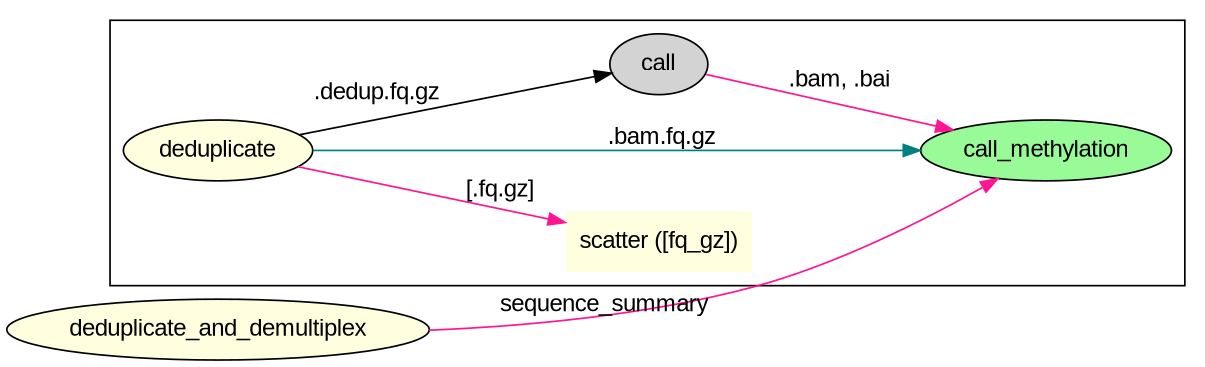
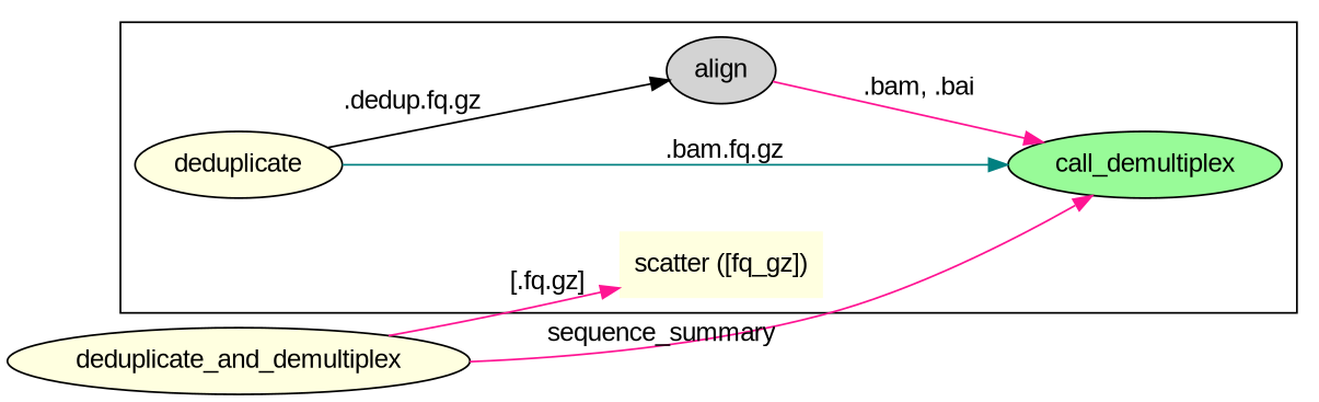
  digraph {
    compound=true
    fontname="Liberation Sans"
    rankdir=LR
    node [fillcolor=lightyellow fontname="Liberation Sans" style=filled]
    edge [color=deeppink fontname="Liberation Sans"]
-   call_methylation [fillcolor=palegreen]
-   align [fillcolor=lightgrey label=call]
+   call_methylation [fillcolor=palegreen label=call_demultiplex]
+   align [fillcolor=lightgrey]
    deduplicate
    "scatter ([fq_gz])" [shape=plaintext]
    n5 [label=deduplicate_and_demultiplex]
    subgraph cluster_1 {
      call_methylation
      align
      deduplicate
      "scatter ([fq_gz])"
    }
    align -> call_methylation [label=" .bam, .bai"]
    deduplicate -> call_methylation [color=teal label=" .bam.fq.gz"]
    deduplicate -> align [color=black xlabel=".dedup.fq.gz "]
    n5 -> call_methylation [xlabel=" sequence_summary "]
-   deduplicate -> "scatter ([fq_gz])" [label=" [.fq.gz]"]
+   n5 -> "scatter ([fq_gz])" [label=" [.fq.gz]"]
  }
